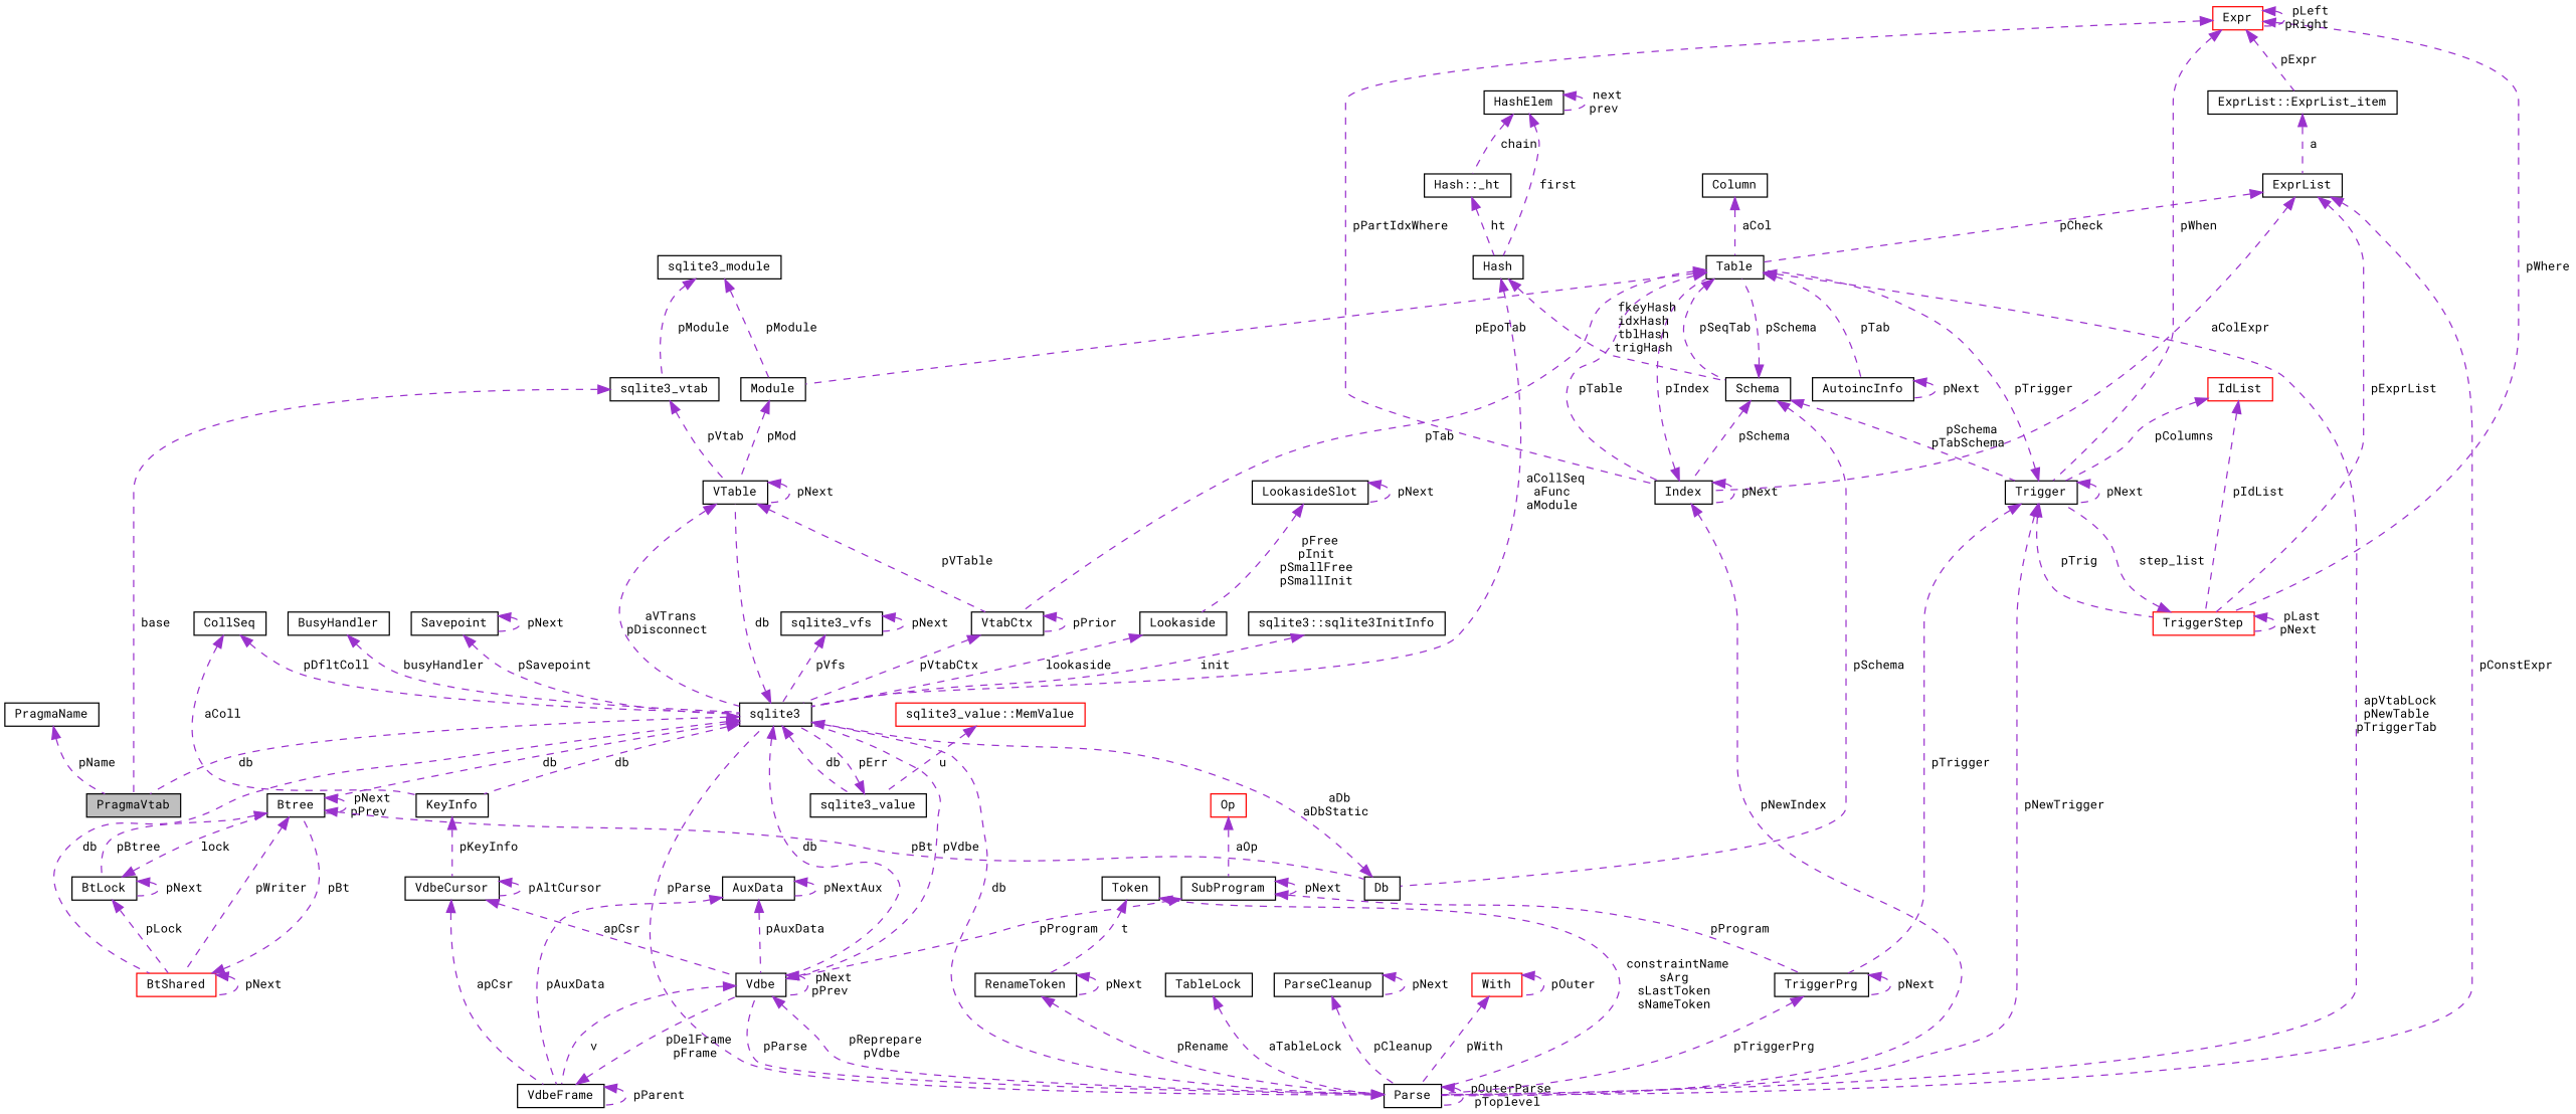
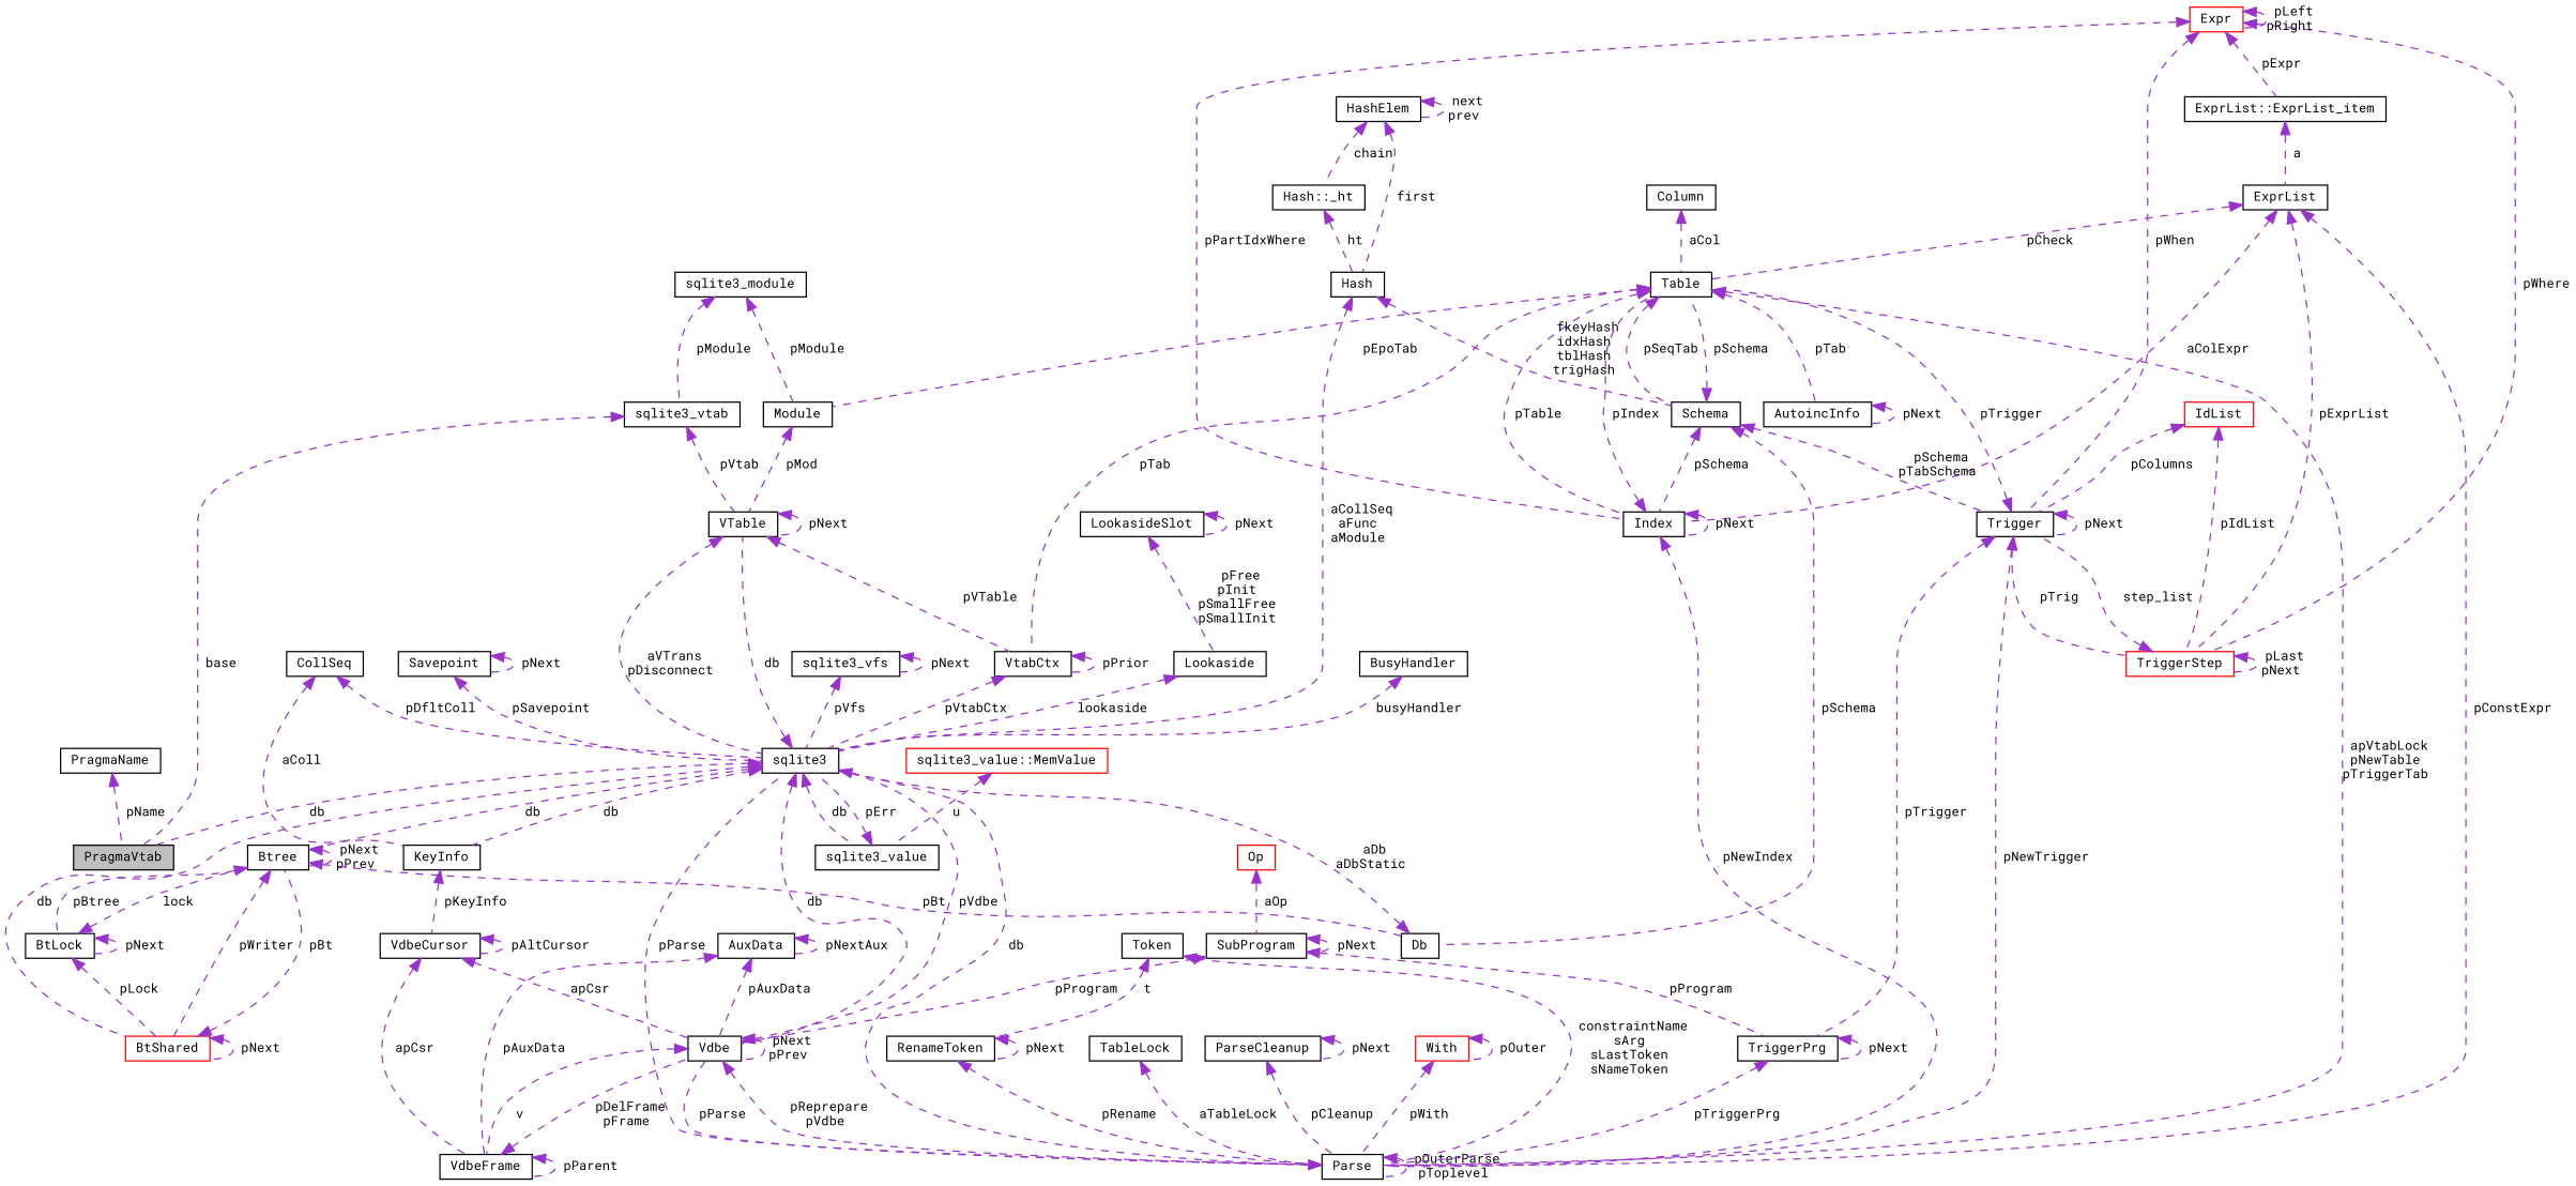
  digraph {
    fontname="Roboto Mono"
    node [color=black fillcolor=white fontname="Roboto Mono" fontsize=10 shape=record style=filled]
    edge [color=darkorchid3 dir=back fontname="Roboto Mono" fontsize=10 labelfontname=Helvetica labelfontsize=10 style=dashed]
    n1 [fillcolor=grey75 fontcolor=black height=0.2 label=PragmaVtab width=0.4]
    n2 [height=0.2 label=sqlite3_vtab width=0.4]
    n3 [height=0.2 label=VTable width=0.4]
    n4 [height=0.2 label=sqlite3 width=0.4]
    n5 [height=0.2 label=VtabCtx width=0.4]
    n6 [height=0.2 label=sqlite3_module width=0.4]
    n7 [height=0.2 label=Module width=0.4]
    n8 [height=0.2 label=Vdbe width=0.4]
    n9 [height=0.2 label=Parse width=0.4]
    n10 [height=0.2 label=KeyInfo width=0.4]
    n11 [height=0.2 label=Btree width=0.4]
    n12 [color=red height=0.2 label=BtShared width=0.4]
    n13 [height=0.2 label=sqlite3_value width=0.4]
    n14 [height=0.2 label=VdbeFrame width=0.4]
    n15 [height=0.2 label=VdbeCursor width=0.4]
    n16 [height=0.2 label=Db width=0.4]
    n17 [height=0.2 label=BtLock width=0.4]
    n18 [height=0.2 label=sqlite3_vfs width=0.4]
    n19 [height=0.2 label=ExprList width=0.4]
    n20 [height=0.2 label=Table width=0.4]
    n21 [height=0.2 label=Index width=0.4]
    n22 [color=red height=0.2 label=TriggerStep width=0.4]
    n23 [height=0.2 label=AutoincInfo width=0.4]
    n24 [height=0.2 label=Schema width=0.4]
    n25 [height=0.2 label=Trigger width=0.4]
    n26 [height=0.2 label="ExprList::ExprList_item" width=0.4]
    n27 [color=red height=0.2 label=Expr width=0.4]
    n28 [height=0.2 label=TriggerPrg width=0.4]
    n29 [height=0.2 label=Token width=0.4]
    n30 [height=0.2 label=RenameToken width=0.4]
    n31 [height=0.2 label=TableLock width=0.4]
    n32 [height=0.2 label=Column width=0.4]
    n33 [height=0.2 label=Hash width=0.4]
    n34 [height=0.2 label=HashElem width=0.4]
    n35 [height=0.2 label="Hash::_ht" width=0.4]
    n36 [color=red height=0.2 label=IdList width=0.4]
    n37 [height=0.2 label=SubProgram width=0.4]
    n38 [color=red height=0.2 label=Op width=0.4]
    n39 [height=0.2 label=ParseCleanup width=0.4]
    n40 [color=red height=0.2 label=With width=0.4]
    n41 [height=0.2 label=CollSeq width=0.4]
    n42 [height=0.2 label=AuxData width=0.4]
-   n43 [height=0.2 label="sqlite3::sqlite3InitInfo" width=0.4]
    n44 [color=red height=0.2 label="sqlite3_value::MemValue" width=0.4]
    n45 [height=0.2 label=Lookaside width=0.4]
    n46 [height=0.2 label=LookasideSlot width=0.4]
    n47 [height=0.2 label=BusyHandler width=0.4]
    n48 [height=0.2 label=Savepoint width=0.4]
    n49 [height=0.2 label=PragmaName width=0.4]
    n2 -> n1 [label=" base"]
    n2 -> n3 [label=" pVtab"]
    n3 -> n3 [label=" pNext"]
    n3 -> n4 [label=" aVTrans\npDisconnect"]
    n3 -> n5 [label=" pVTable"]
    n4 -> n1 [label=" db"]
    n4 -> n3 [label=" db"]
    n4 -> n8 [label=" db"]
    n4 -> n9 [label=" db"]
    n4 -> n10 [label=" db"]
    n4 -> n11 [label=" db"]
    n4 -> n12 [label=" db"]
    n4 -> n13 [label=" db"]
    n5 -> n4 [label=" pVtabCtx"]
    n5 -> n5 [label=" pPrior"]
    n6 -> n2 [label=" pModule"]
    n6 -> n7 [label=" pModule"]
    n7 -> n3 [label=" pMod"]
    n8 -> n4 [label=" pVdbe"]
    n8 -> n8 [label=" pNext\npPrev"]
    n8 -> n9 [label=" pReprepare\npVdbe"]
    n8 -> n14 [label=" v"]
    n9 -> n4 [label=" pParse"]
    n9 -> n8 [label=" pParse"]
    n9 -> n9 [label=" pOuterParse\npToplevel"]
    n10 -> n15 [label=" pKeyInfo"]
    n11 -> n11 [label=" pNext\npPrev"]
    n11 -> n12 [label=" pWriter"]
    n11 -> n16 [label=" pBt"]
    n11 -> n17 [label=" pBtree"]
    n12 -> n11 [label=" pBt"]
    n12 -> n12 [label=" pNext"]
    n13 -> n4 [label=" pErr"]
    n14 -> n8 [label=" pDelFrame\npFrame"]
    n14 -> n14 [label=" pParent"]
    n15 -> n8 [label=" apCsr"]
    n15 -> n14 [label=" apCsr"]
    n15 -> n15 [label=" pAltCursor"]
    n16 -> n4 [label=" aDb\naDbStatic"]
    n17 -> n11 [label=" lock"]
    n17 -> n12 [label=" pLock"]
    n17 -> n17 [label=" pNext"]
    n18 -> n4 [label=" pVfs"]
    n18 -> n18 [label=" pNext"]
    n19 -> n9 [label=" pConstExpr"]
    n19 -> n20 [label=" pCheck"]
    n19 -> n21 [label=" aColExpr"]
    n19 -> n22 [label=" pExprList"]
    n20 -> n5 [label=" pTab"]
    n20 -> n7 [label=" pEpoTab"]
    n20 -> n9 [label=" apVtabLock\npNewTable\npTriggerTab"]
    n20 -> n21 [label=" pTable"]
    n20 -> n23 [label=" pTab"]
    n20 -> n24 [label=" pSeqTab"]
    n21 -> n9 [label=" pNewIndex"]
    n21 -> n20 [label=" pIndex"]
    n21 -> n21 [label=" pNext"]
    n22 -> n22 [label=" pLast\npNext"]
    n22 -> n25 [label=" step_list"]
    n23 -> n23 [label=" pNext"]
    n24 -> n16 [label=" pSchema"]
    n24 -> n20 [label=" pSchema"]
    n24 -> n21 [label=" pSchema"]
    n24 -> n25 [label=" pSchema\npTabSchema"]
    n25 -> n9 [label=" pNewTrigger"]
    n25 -> n20 [label=" pTrigger"]
    n25 -> n22 [label=" pTrig"]
    n25 -> n25 [label=" pNext"]
    n25 -> n28 [label=" pTrigger"]
    n26 -> n19 [label=" a"]
    n27 -> n21 [label=" pPartIdxWhere"]
    n27 -> n22 [label=" pWhere"]
    n27 -> n25 [label=" pWhen"]
    n27 -> n26 [label=" pExpr"]
    n27 -> n27 [label=" pLeft\npRight"]
    n28 -> n9 [label=" pTriggerPrg"]
    n28 -> n28 [label=" pNext"]
    n29 -> n9 [label=" constraintName\nsArg\nsLastToken\nsNameToken"]
    n29 -> n30 [label=" t"]
    n30 -> n9 [label=" pRename"]
    n30 -> n30 [label=" pNext"]
    n31 -> n9 [label=" aTableLock"]
    n32 -> n20 [label=" aCol"]
    n33 -> n4 [label=" aCollSeq\naFunc\naModule"]
    n33 -> n24 [label=" fkeyHash\nidxHash\ntblHash\ntrigHash"]
    n34 -> n33 [label=" first"]
    n34 -> n34 [label=" next\nprev"]
    n34 -> n35 [label=" chain"]
    n35 -> n33 [label=" ht"]
    n36 -> n22 [label=" pIdList"]
    n36 -> n25 [label=" pColumns"]
    n37 -> n8 [label=" pProgram"]
    n37 -> n28 [label=" pProgram"]
    n37 -> n37 [label=" pNext"]
    n38 -> n37 [label=" aOp"]
    n39 -> n9 [label=" pCleanup"]
    n39 -> n39 [label=" pNext"]
    n40 -> n9 [label=" pWith"]
    n40 -> n40 [label=" pOuter"]
    n41 -> n4 [label=" pDfltColl"]
    n41 -> n10 [label=" aColl"]
    n42 -> n8 [label=" pAuxData"]
    n42 -> n14 [label=" pAuxData"]
    n42 -> n42 [label=" pNextAux"]
-   n43 -> n4 [label=" init"]
    n44 -> n13 [label=" u"]
    n45 -> n4 [label=" lookaside"]
    n46 -> n45 [label=" pFree\npInit\npSmallFree\npSmallInit"]
    n46 -> n46 [label=" pNext"]
    n47 -> n4 [label=" busyHandler"]
    n48 -> n4 [label=" pSavepoint"]
    n48 -> n48 [label=" pNext"]
    n49 -> n1 [label=" pName"]
  }
